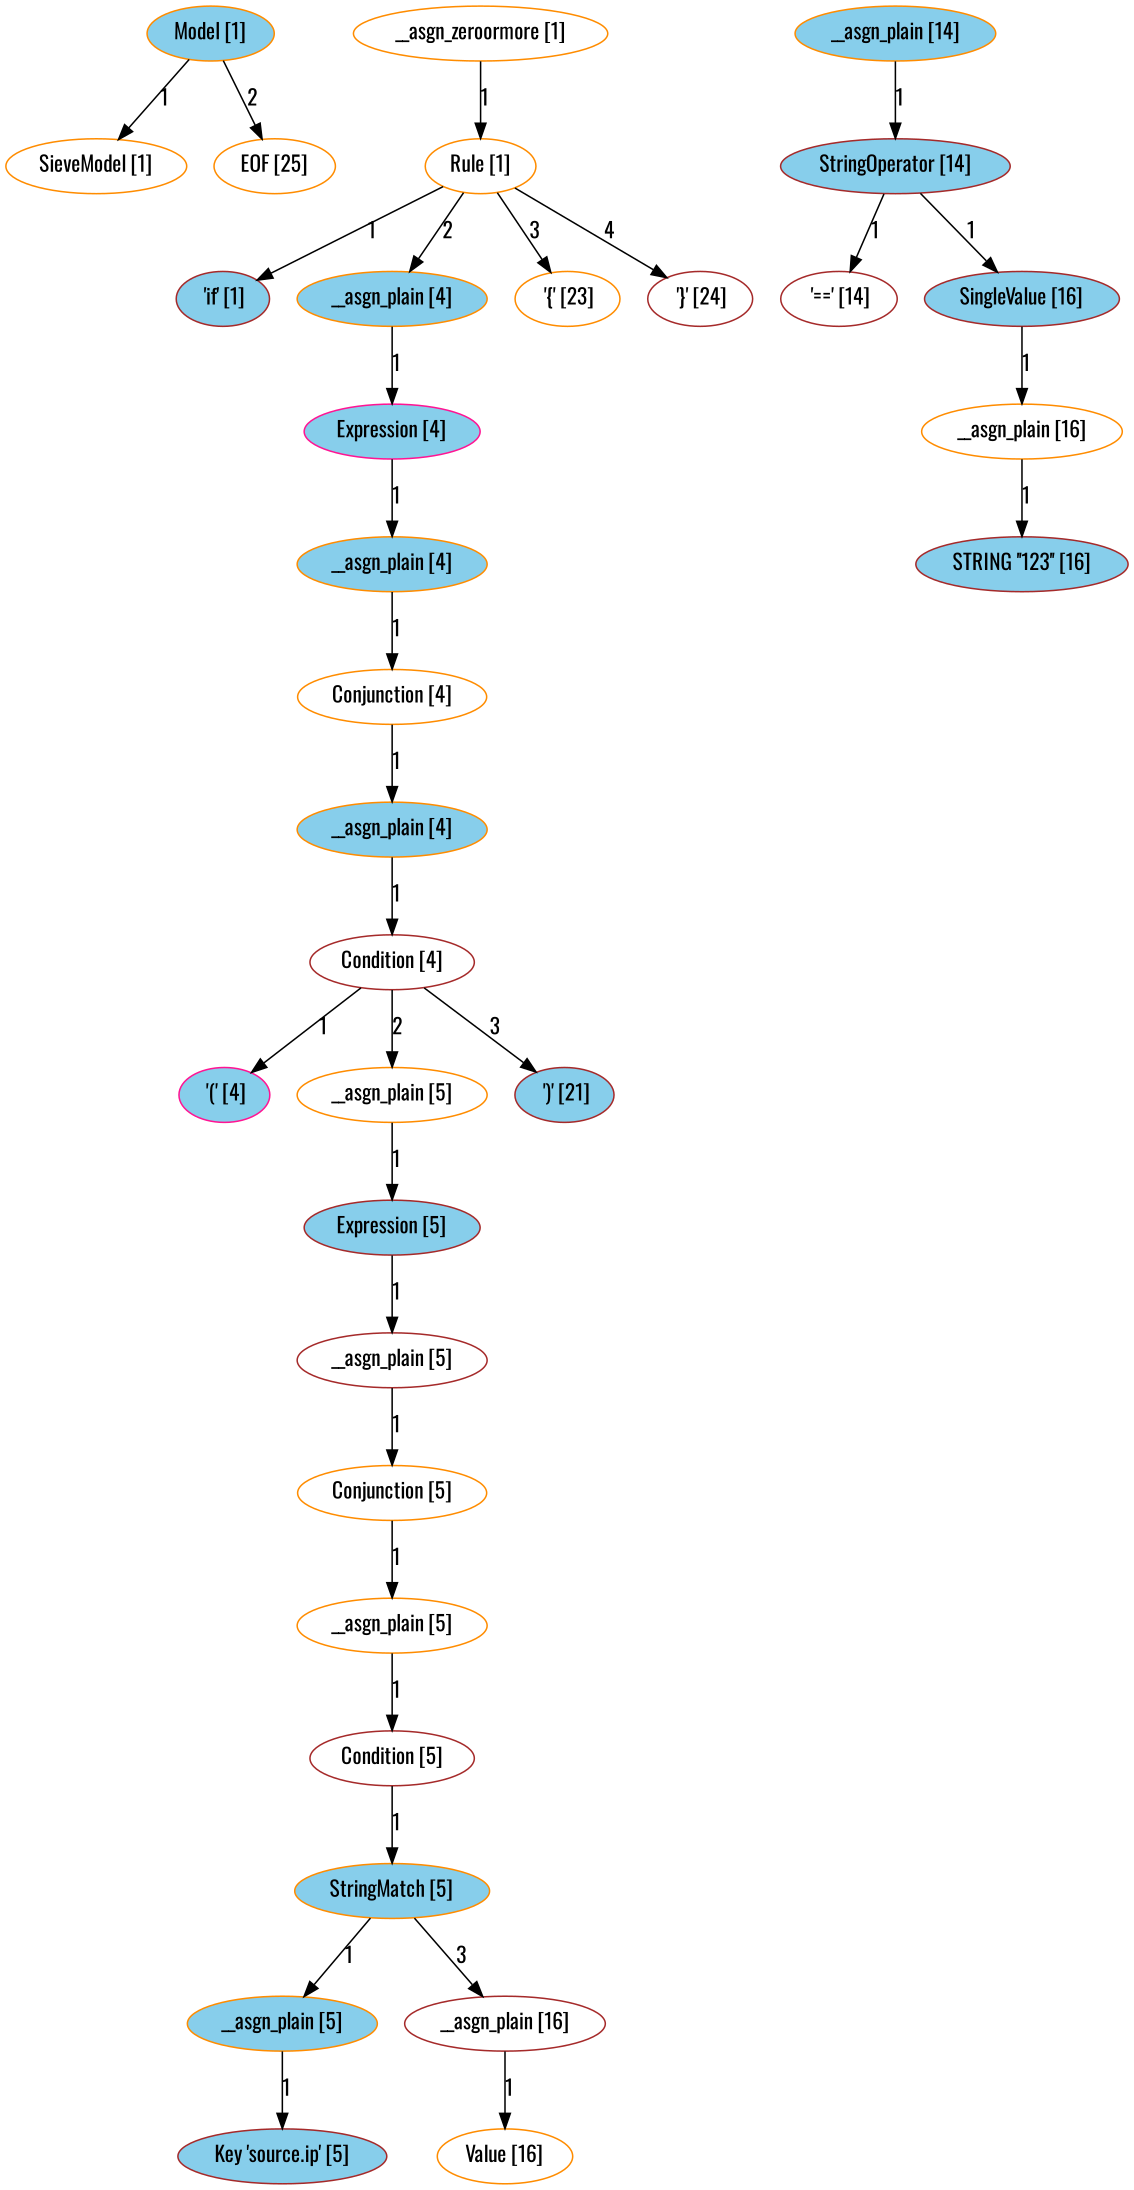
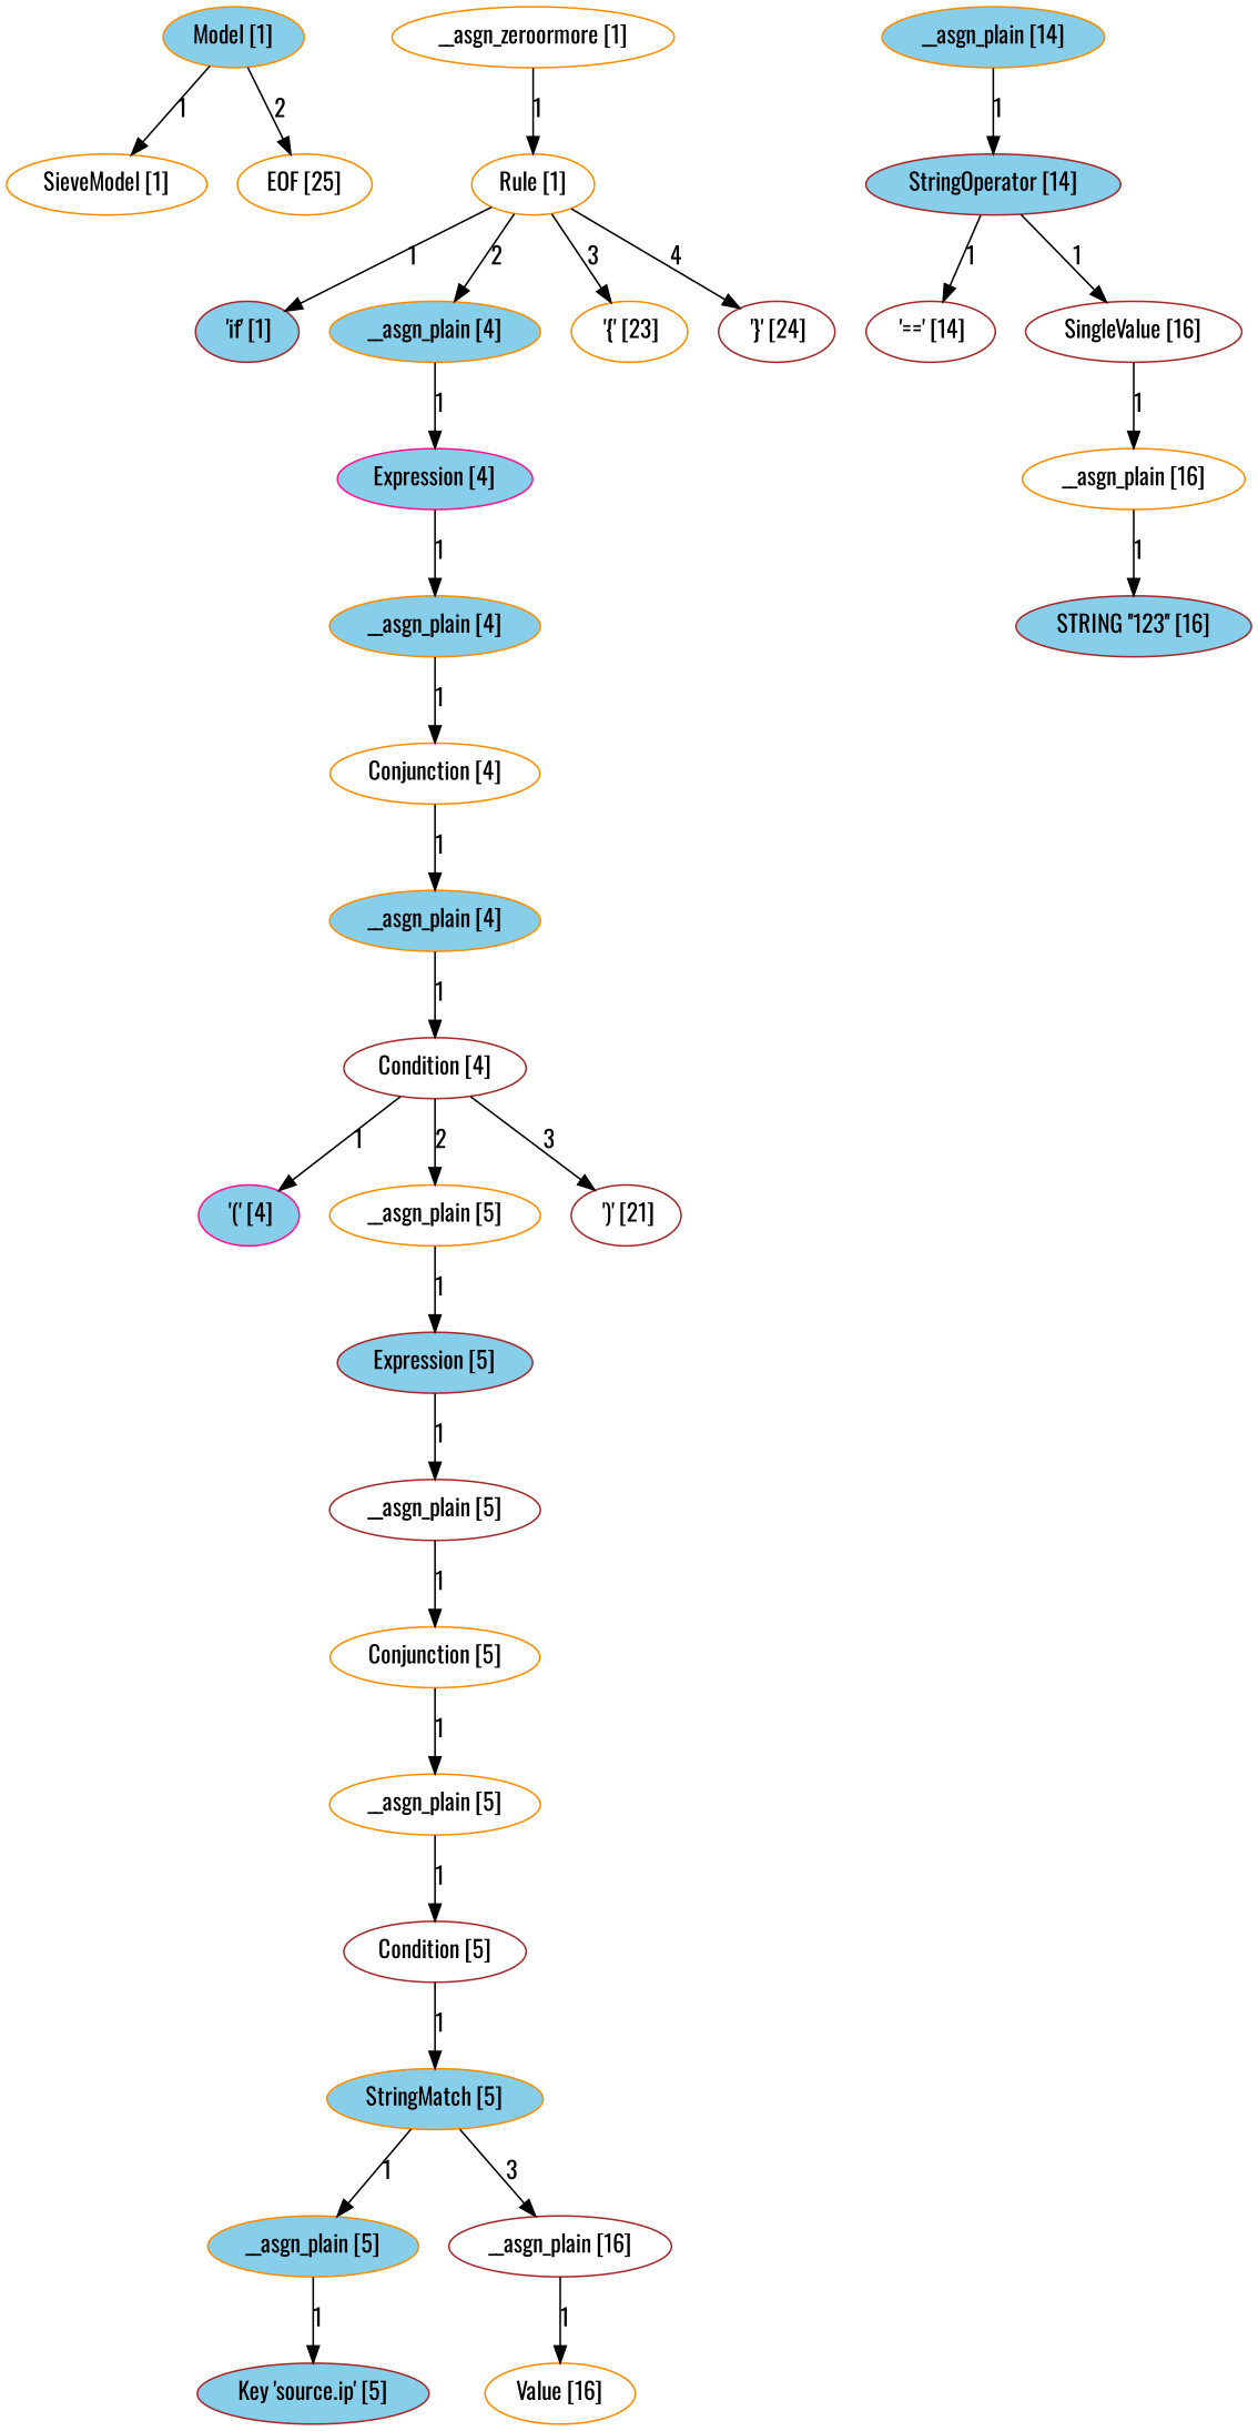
  digraph {
    fontname=Oswald
    node [color=darkorange fillcolor=white fontname=Oswald style=filled]
    edge [fontname=Oswald]
    n1 [fillcolor=skyblue label="Model [1]"]
    n2 [label="SieveModel [1]"]
    n3 [label="EOF [25]"]
    n4 [label="__asgn_zeroormore [1]"]
    n5 [label="Rule [1]"]
    n6 [color=brown fillcolor=skyblue label=" 'if' [1]"]
    n7 [fillcolor=skyblue label="__asgn_plain [4]"]
    n8 [label=" '{' [23]"]
    n9 [color=brown label=" '}' [24]"]
    n10 [color=deeppink fillcolor=skyblue label="Expression [4]"]
    n11 [fillcolor=skyblue label="__asgn_plain [4]"]
    n12 [label="Conjunction [4]"]
    n13 [fillcolor=skyblue label="__asgn_plain [4]"]
    n14 [color=brown label="Condition [4]"]
    n15 [color=deeppink fillcolor=skyblue label=" '(' [4]"]
    n16 [label="__asgn_plain [5]"]
-   n17 [color=brown fillcolor=skyblue label=" ')' [21]"]
+   n17 [color=brown label=" ')' [21]"]
    n18 [color=brown fillcolor=skyblue label="Expression [5]"]
    n19 [color=brown label="__asgn_plain [5]"]
    n20 [label="Conjunction [5]"]
    n21 [label="__asgn_plain [5]"]
    n22 [color=brown label="Condition [5]"]
    n23 [fillcolor=skyblue label="StringMatch [5]"]
    n24 [fillcolor=skyblue label="__asgn_plain [5]"]
    n25 [color=brown label="__asgn_plain [16]"]
    n26 [color=brown fillcolor=skyblue label="Key 'source.ip' [5]"]
    n27 [fillcolor=skyblue label="__asgn_plain [14]"]
    n28 [color=brown fillcolor=skyblue label="StringOperator [14]"]
    n29 [label="Value [16]"]
    n30 [color=brown label=" '==' [14]"]
-   n31 [color=brown fillcolor=skyblue label="SingleValue [16]"]
+   n31 [color=brown label="SingleValue [16]"]
    n32 [label="__asgn_plain [16]"]
    n33 [color=brown fillcolor=skyblue label="STRING ''123'' [16]"]
    n1 -> n2 [label=1]
    n1 -> n3 [label=2]
    n4 -> n5 [label=1]
    n5 -> n6 [label=1]
    n5 -> n7 [label=2]
    n5 -> n8 [label=3]
    n5 -> n9 [label=4]
    n7 -> n10 [label=1]
    n10 -> n11 [label=1]
    n11 -> n12 [label=1]
    n12 -> n13 [label=1]
    n13 -> n14 [label=1]
    n14 -> n15 [label=1]
    n14 -> n16 [label=2]
    n14 -> n17 [label=3]
    n16 -> n18 [label=1]
    n18 -> n19 [label=1]
    n19 -> n20 [label=1]
    n20 -> n21 [label=1]
    n21 -> n22 [label=1]
    n22 -> n23 [label=1]
    n23 -> n24 [label=1]
    n23 -> n25 [label=3]
    n24 -> n26 [label=1]
    n25 -> n29 [label=1]
    n27 -> n28 [label=1]
    n28 -> n30 [label=1]
    n28 -> n31 [label=1]
    n31 -> n32 [label=1]
    n32 -> n33 [label=1]
  }
